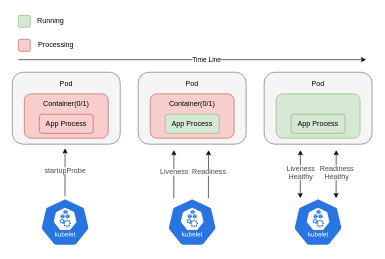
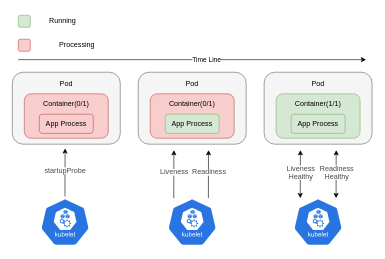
  <mxCell id="0" />
  <mxCell id="1" parent="0" />
  <mxCell id="2" value="" style="rounded=1;whiteSpace=wrap;html=1;fillColor=#f5f5f5;fontColor=#333333;strokeColor=#666666;" vertex="1" parent="1"><mxGeometry x="20" y="120" width="180" height="120" as="geometry" /></mxCell>
  <mxCell id="3" value="Pod" style="text;html=1;strokeColor=none;fillColor=none;align=center;verticalAlign=middle;whiteSpace=wrap;rounded=0;" vertex="1" parent="1"><mxGeometry x="80" y="124" width="60" height="30" as="geometry" /></mxCell>
  <mxCell id="4" value="" style="rounded=1;whiteSpace=wrap;html=1;fillColor=#f8cecc;strokeColor=#b85450;" vertex="1" parent="1"><mxGeometry x="40" y="156" width="140" height="74" as="geometry" /></mxCell>
  <mxCell id="5" value="Container(0/1)" style="text;html=1;strokeColor=none;fillColor=none;align=center;verticalAlign=middle;whiteSpace=wrap;rounded=0;" vertex="1" parent="1"><mxGeometry x="60" y="158" width="100" height="30" as="geometry" /></mxCell>
  <mxCell id="6" value="App Process" style="rounded=1;whiteSpace=wrap;html=1;fillColor=#f8cecc;strokeColor=#b85450;" vertex="1" parent="1"><mxGeometry x="65" y="190" width="90" height="32" as="geometry" /></mxCell>
  <mxCell id="7" value="" style="sketch=0;html=1;dashed=0;whitespace=wrap;fillColor=#2875E2;strokeColor=#ffffff;points=[[0.005,0.63,0],[0.1,0.2,0],[0.9,0.2,0],[0.5,0,0],[0.995,0.63,0],[0.72,0.99,0],[0.5,1,0],[0.28,0.99,0]];shape=mxgraph.kubernetes.icon;prIcon=kubelet" vertex="1" parent="1"><mxGeometry x="58" y="330" width="100" height="80" as="geometry" /></mxCell>
  <mxCell id="8" value="" style="rounded=1;whiteSpace=wrap;html=1;fillColor=#d5e8d4;strokeColor=#82b366;" vertex="1" parent="1"><mxGeometry x="30" y="25" width="20" height="20" as="geometry" /></mxCell>
- <mxCell id="9" value="Running" style="text;html=1;strokeColor=none;fillColor=none;align=center;verticalAlign=middle;whiteSpace=wrap;rounded=0;" vertex="1" parent="1"><mxGeometry x="54" y="20" width="60" height="30" as="geometry" /></mxCell>
+ <mxCell id="9" value="Running" style="text;html=1;strokeColor=none;fillColor=none;align=center;verticalAlign=middle;whiteSpace=wrap;rounded=0;" vertex="1" parent="1"><mxGeometry x="74" y="20" width="60" height="30" as="geometry" /></mxCell>
  <mxCell id="10" value="" style="rounded=1;whiteSpace=wrap;html=1;fillColor=#f8cecc;strokeColor=#b85450;" vertex="1" parent="1"><mxGeometry x="30" y="65" width="20" height="20" as="geometry" /></mxCell>
- <mxCell id="11" value="Processing" style="text;html=1;strokeColor=none;fillColor=none;align=center;verticalAlign=middle;whiteSpace=wrap;rounded=0;" vertex="1" parent="1"><mxGeometry x="50" y="60" width="86" height="30" as="geometry" /></mxCell>
+ <mxCell id="11" value="Processing" style="text;html=1;strokeColor=none;fillColor=none;align=center;verticalAlign=middle;whiteSpace=wrap;rounded=0;" vertex="1" parent="1"><mxGeometry x="85" y="60" width="86" height="30" as="geometry" /></mxCell>
  <mxCell id="12" value="" style="endArrow=classic;html=1;rounded=0;" edge="1" parent="1"><mxGeometry width="50" height="50" relative="1" as="geometry"><mxPoint x="107.79" y="327" as="sourcePoint" /><mxPoint x="108" y="247" as="targetPoint" /></mxGeometry></mxCell>
  <mxCell id="13" value="&lt;span data-copy-origin=&quot;https://shimo.im&quot; data-docs-delta=&quot;[[20,&amp;quot;startupProbe&amp;quot;]]&quot;&gt;&lt;p style=&quot;line-height: 100%; margin-bottom: 0pt; margin-top: 0pt; color: rgb(73, 73, 73);&quot; class=&quot;ql-direction-ltr&quot;&gt;&lt;span style=&quot;&quot; class=&quot;ql-author-18520334&quot;&gt;&lt;font style=&quot;font-size: 12px;&quot;&gt;startupProbe&lt;/font&gt;&lt;/span&gt;&lt;/p&gt;&lt;/span&gt;" style="edgeLabel;html=1;align=center;verticalAlign=middle;resizable=0;points=[];" vertex="1" connectable="0" parent="12"><mxGeometry x="0.096" relative="1" as="geometry"><mxPoint as="offset" /></mxGeometry></mxCell>
  <mxCell id="14" value="" style="rounded=1;whiteSpace=wrap;html=1;fillColor=#f5f5f5;fontColor=#333333;strokeColor=#666666;" vertex="1" parent="1"><mxGeometry x="230" y="120" width="180" height="120" as="geometry" /></mxCell>
  <mxCell id="15" value="Pod" style="text;html=1;strokeColor=none;fillColor=none;align=center;verticalAlign=middle;whiteSpace=wrap;rounded=0;" vertex="1" parent="1"><mxGeometry x="290" y="124" width="60" height="30" as="geometry" /></mxCell>
  <mxCell id="16" value="" style="rounded=1;whiteSpace=wrap;html=1;fillColor=#f8cecc;strokeColor=#b85450;" vertex="1" parent="1"><mxGeometry x="250" y="156" width="140" height="74" as="geometry" /></mxCell>
  <mxCell id="17" value="Container(0/1)" style="text;html=1;strokeColor=none;fillColor=none;align=center;verticalAlign=middle;whiteSpace=wrap;rounded=0;" vertex="1" parent="1"><mxGeometry x="290" y="158" width="60" height="30" as="geometry" /></mxCell>
  <mxCell id="18" value="App Process" style="rounded=1;whiteSpace=wrap;html=1;fillColor=#d5e8d4;strokeColor=#82b366;" vertex="1" parent="1"><mxGeometry x="275" y="190" width="90" height="32" as="geometry" /></mxCell>
  <mxCell id="19" value="" style="endArrow=classic;html=1;rounded=0;" edge="1" parent="1"><mxGeometry width="50" height="50" relative="1" as="geometry"><mxPoint x="289.26" y="330" as="sourcePoint" /><mxPoint x="289.47" y="250" as="targetPoint" /></mxGeometry></mxCell>
  <mxCell id="20" value="&lt;span data-copy-origin=&quot;https://shimo.im&quot; data-docs-delta=&quot;[[20,&amp;quot;startupProbe&amp;quot;]]&quot;&gt;&lt;p style=&quot;line-height: 100%; margin-bottom: 0pt; margin-top: 0pt; color: rgb(73, 73, 73);&quot; class=&quot;ql-direction-ltr&quot;&gt;&lt;span style=&quot;&quot; class=&quot;ql-author-18520334&quot;&gt;&lt;font style=&quot;font-size: 12px;&quot;&gt;Liveness&lt;/font&gt;&lt;/span&gt;&lt;/p&gt;&lt;/span&gt;" style="edgeLabel;html=1;align=center;verticalAlign=middle;resizable=0;points=[];" vertex="1" connectable="0" parent="19"><mxGeometry x="0.096" relative="1" as="geometry"><mxPoint as="offset" /></mxGeometry></mxCell>
  <mxCell id="21" value="" style="endArrow=classic;html=1;rounded=0;" edge="1" parent="1"><mxGeometry width="50" height="50" relative="1" as="geometry"><mxPoint x="347" y="330" as="sourcePoint" /><mxPoint x="347.21" y="250" as="targetPoint" /></mxGeometry></mxCell>
  <mxCell id="22" value="&lt;span data-copy-origin=&quot;https://shimo.im&quot; data-docs-delta=&quot;[[20,&amp;quot;startupProbe&amp;quot;]]&quot;&gt;&lt;p style=&quot;line-height: 100%; margin-bottom: 0pt; margin-top: 0pt; color: rgb(73, 73, 73);&quot; class=&quot;ql-direction-ltr&quot;&gt;&lt;span style=&quot;&quot; class=&quot;ql-author-18520334&quot;&gt;&lt;font style=&quot;font-size: 12px;&quot;&gt;Readiness&lt;/font&gt;&lt;/span&gt;&lt;/p&gt;&lt;/span&gt;" style="edgeLabel;html=1;align=center;verticalAlign=middle;resizable=0;points=[];" vertex="1" connectable="0" parent="21"><mxGeometry x="0.096" relative="1" as="geometry"><mxPoint as="offset" /></mxGeometry></mxCell>
  <mxCell id="23" value="" style="endArrow=classic;html=1;rounded=0;" edge="1" parent="1"><mxGeometry width="50" height="50" relative="1" as="geometry"><mxPoint x="30" y="99" as="sourcePoint" /><mxPoint x="610" y="99" as="targetPoint" /></mxGeometry></mxCell>
  <mxCell id="24" value="Time Line&lt;br&gt;" style="edgeLabel;html=1;align=center;verticalAlign=middle;resizable=0;points=[];" vertex="1" connectable="0" parent="23"><mxGeometry x="0.078" relative="1" as="geometry"><mxPoint as="offset" /></mxGeometry></mxCell>
  <mxCell id="25" value="" style="rounded=1;whiteSpace=wrap;html=1;fillColor=#f5f5f5;fontColor=#333333;strokeColor=#666666;" vertex="1" parent="1"><mxGeometry x="440" y="120" width="180" height="120" as="geometry" /></mxCell>
  <mxCell id="26" value="Pod" style="text;html=1;strokeColor=none;fillColor=none;align=center;verticalAlign=middle;whiteSpace=wrap;rounded=0;" vertex="1" parent="1"><mxGeometry x="500" y="124" width="60" height="30" as="geometry" /></mxCell>
  <mxCell id="27" value="" style="rounded=1;whiteSpace=wrap;html=1;fillColor=#d5e8d4;strokeColor=#82b366;" vertex="1" parent="1"><mxGeometry x="460" y="156" width="140" height="74" as="geometry" /></mxCell>
+ <mxCell id="28" value="Container(1/1)" style="text;html=1;strokeColor=none;fillColor=none;align=center;verticalAlign=middle;whiteSpace=wrap;rounded=0;" vertex="1" parent="1"><mxGeometry x="500" y="158" width="60" height="30" as="geometry" /></mxCell>
  <mxCell id="29" value="App Process" style="rounded=1;whiteSpace=wrap;html=1;fillColor=#d5e8d4;strokeColor=#82b366;" vertex="1" parent="1"><mxGeometry x="485" y="190" width="90" height="32" as="geometry" /></mxCell>
  <mxCell id="30" value="" style="endArrow=classic;html=1;rounded=0;startArrow=classic;startFill=1;" edge="1" parent="1"><mxGeometry width="50" height="50" relative="1" as="geometry"><mxPoint x="500.26" y="330" as="sourcePoint" /><mxPoint x="500.47" y="250" as="targetPoint" /></mxGeometry></mxCell>
  <mxCell id="31" value="&lt;span style=&quot;font-size: 12px;&quot; data-copy-origin=&quot;https://shimo.im&quot; data-docs-delta=&quot;[[20,&amp;quot;startupProbe&amp;quot;]]&quot;&gt;&lt;p style=&quot;line-height: 100%; margin-bottom: 0pt; margin-top: 0pt; color: rgb(73, 73, 73);&quot; class=&quot;ql-direction-ltr&quot;&gt;&lt;span class=&quot;ql-author-18520334&quot;&gt;Liveness&lt;/span&gt;&lt;/p&gt;&lt;p style=&quot;line-height: 100%; margin-bottom: 0pt; margin-top: 0pt; color: rgb(73, 73, 73);&quot; class=&quot;ql-direction-ltr&quot;&gt;&lt;span class=&quot;ql-author-18520334&quot;&gt;Healthy&lt;/span&gt;&lt;/p&gt;&lt;/span&gt;" style="edgeLabel;html=1;align=center;verticalAlign=middle;resizable=0;points=[];" vertex="1" connectable="0" parent="30"><mxGeometry x="0.096" relative="1" as="geometry"><mxPoint as="offset" /></mxGeometry></mxCell>
  <mxCell id="32" value="" style="endArrow=classic;html=1;rounded=0;startArrow=classic;startFill=1;" edge="1" parent="1"><mxGeometry width="50" height="50" relative="1" as="geometry"><mxPoint x="560" y="330" as="sourcePoint" /><mxPoint x="560.21" y="250" as="targetPoint" /></mxGeometry></mxCell>
  <mxCell id="33" value="&lt;span style=&quot;font-size: 12px;&quot; data-copy-origin=&quot;https://shimo.im&quot; data-docs-delta=&quot;[[20,&amp;quot;startupProbe&amp;quot;]]&quot;&gt;&lt;p style=&quot;line-height: 100%; margin-bottom: 0pt; margin-top: 0pt; color: rgb(73, 73, 73);&quot; class=&quot;ql-direction-ltr&quot;&gt;&lt;span class=&quot;ql-author-18520334&quot;&gt;Readiness&lt;/span&gt;&lt;/p&gt;&lt;p style=&quot;line-height: 100%; margin-bottom: 0pt; margin-top: 0pt; color: rgb(73, 73, 73);&quot; class=&quot;ql-direction-ltr&quot;&gt;&lt;span class=&quot;ql-author-18520334&quot;&gt;Healthy&lt;br&gt;&lt;/span&gt;&lt;/p&gt;&lt;/span&gt;" style="edgeLabel;html=1;align=center;verticalAlign=middle;resizable=0;points=[];" vertex="1" connectable="0" parent="32"><mxGeometry x="0.096" relative="1" as="geometry"><mxPoint as="offset" /></mxGeometry></mxCell>
  <mxCell id="34" value="" style="sketch=0;html=1;dashed=0;whitespace=wrap;fillColor=#2875E2;strokeColor=#ffffff;points=[[0.005,0.63,0],[0.1,0.2,0],[0.9,0.2,0],[0.5,0,0],[0.995,0.63,0],[0.72,0.99,0],[0.5,1,0],[0.28,0.99,0]];shape=mxgraph.kubernetes.icon;prIcon=kubelet" vertex="1" parent="1"><mxGeometry x="270" y="330" width="100" height="80" as="geometry" /></mxCell>
  <mxCell id="35" value="" style="sketch=0;html=1;dashed=0;whitespace=wrap;fillColor=#2875E2;strokeColor=#ffffff;points=[[0.005,0.63,0],[0.1,0.2,0],[0.9,0.2,0],[0.5,0,0],[0.995,0.63,0],[0.72,0.99,0],[0.5,1,0],[0.28,0.99,0]];shape=mxgraph.kubernetes.icon;prIcon=kubelet" vertex="1" parent="1"><mxGeometry x="480" y="330" width="100" height="80" as="geometry" /></mxCell>
